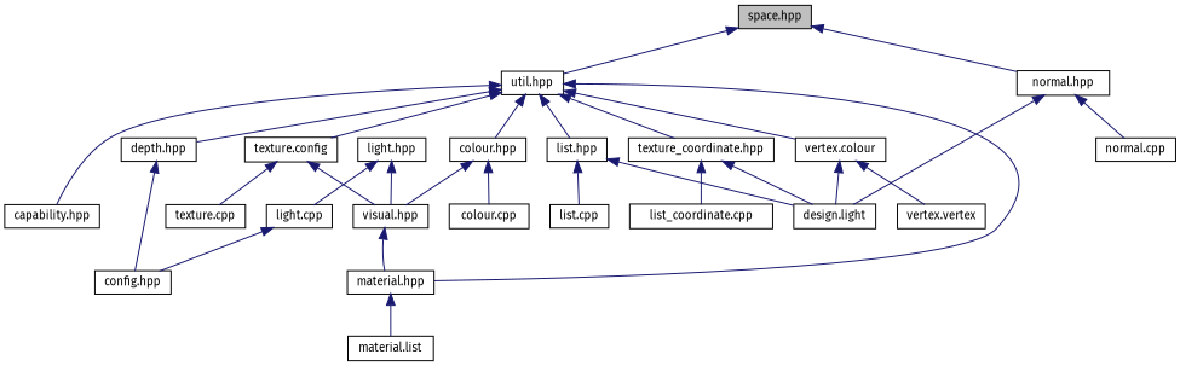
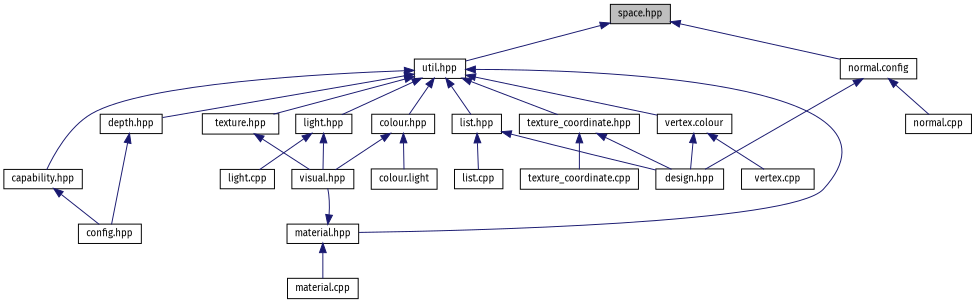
  digraph {
    fontname="Fira Sans"
    node [color=black fillcolor=white fontname="Fira Sans" fontsize=10 shape=record style=filled]
    edge [color=midnightblue dir=back fontname="Fira Sans" fontsize=10 labelfontname=Helvetica labelfontsize=10 style=solid]
    n1 [fillcolor=grey75 fontcolor=black height=0.2 label="space.hpp" width=0.4]
    n2 [height=0.2 label="util.hpp" width=0.4]
-   n3 [height=0.2 label="normal.hpp" width=0.4]
+   n3 [height=0.2 label="normal.config" width=0.4]
    n4 [height=0.2 label="capability.hpp" width=0.4]
    n5 [height=0.2 label="depth.hpp" width=0.4]
    n6 [height=0.2 label="list.hpp" width=0.4]
    n7 [height=0.2 label="texture_coordinate.hpp" width=0.4]
    n8 [height=0.2 label="vertex.colour" width=0.4]
    n9 [height=0.2 label="colour.hpp" width=0.4]
    n10 [height=0.2 label="light.hpp" width=0.4]
    n11 [height=0.2 label="material.hpp" width=0.4]
-   n12 [height=0.2 label="texture.config" width=0.4]
+   n12 [height=0.2 label="texture.hpp" width=0.4]
    n13 [height=0.2 label="config.hpp" width=0.4]
    n14 [height=0.2 label="list.cpp" width=0.4]
-   n15 [height=0.2 label="design.light" width=0.4]
+   n15 [height=0.2 label="design.hpp" width=0.4]
    n16 [height=0.2 label="normal.cpp" width=0.4]
-   n17 [height=0.2 label="list_coordinate.cpp" width=0.4]
-   n18 [height=0.2 label="vertex.vertex" width=0.4]
-   n19 [height=0.2 label="colour.cpp" width=0.4]
+   n17 [height=0.2 label="texture_coordinate.cpp" width=0.4]
+   n18 [height=0.2 label="vertex.cpp" width=0.4]
+   n19 [height=0.2 label="colour.light" width=0.4]
    n20 [height=0.2 label="visual.hpp" width=0.4]
    n21 [height=0.2 label="light.cpp" width=0.4]
-   n22 [height=0.2 label="material.list" width=0.4]
-   n23 [height=0.2 label="texture.cpp" width=0.4]
+   n22 [height=0.2 label="material.cpp" width=0.4]
    n1 -> n2
    n1 -> n3
    n2 -> n4
    n2 -> n5
    n2 -> n6
    n2 -> n7
    n2 -> n8
    n2 -> n9
+   n2 -> n10
    n2 -> n11
    n2 -> n12
    n3 -> n15
    n3 -> n16
-   n21 -> n13
+   n4 -> n13
    n5 -> n13
    n6 -> n14
    n6 -> n15
    n7 -> n15
    n7 -> n17
    n8 -> n15
    n8 -> n18
    n9 -> n19
    n9 -> n20
    n10 -> n20
    n10 -> n21
-   n20 -> n11
+   n11 -> n20
    n11 -> n22
    n12 -> n20
-   n12 -> n23
  }
